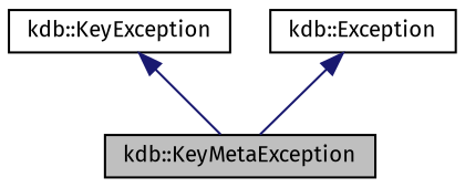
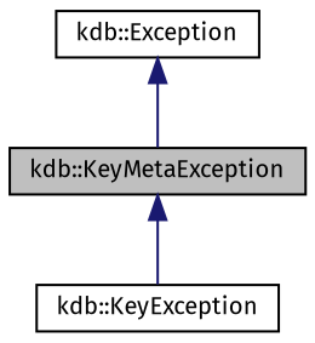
  digraph {
    fontname="Fira Sans"
    node [color=black fillcolor=white fontname="Fira Sans" fontsize=10 shape=record style=filled]
    edge [color=midnightblue dir=back fontname="Fira Sans" fontsize=10 labelfontname=FreeSans labelfontsize=10 style=solid]
    n1 [fillcolor=grey75 fontcolor=black height=0.2 label="kdb::KeyMetaException" width=0.4]
    n2 [height=0.2 label="kdb::KeyException" width=0.4]
    n3 [height=0.2 label="kdb::Exception" width=0.4]
-   n2 -> n1
+   n1 -> n2
    n3 -> n1
  }
